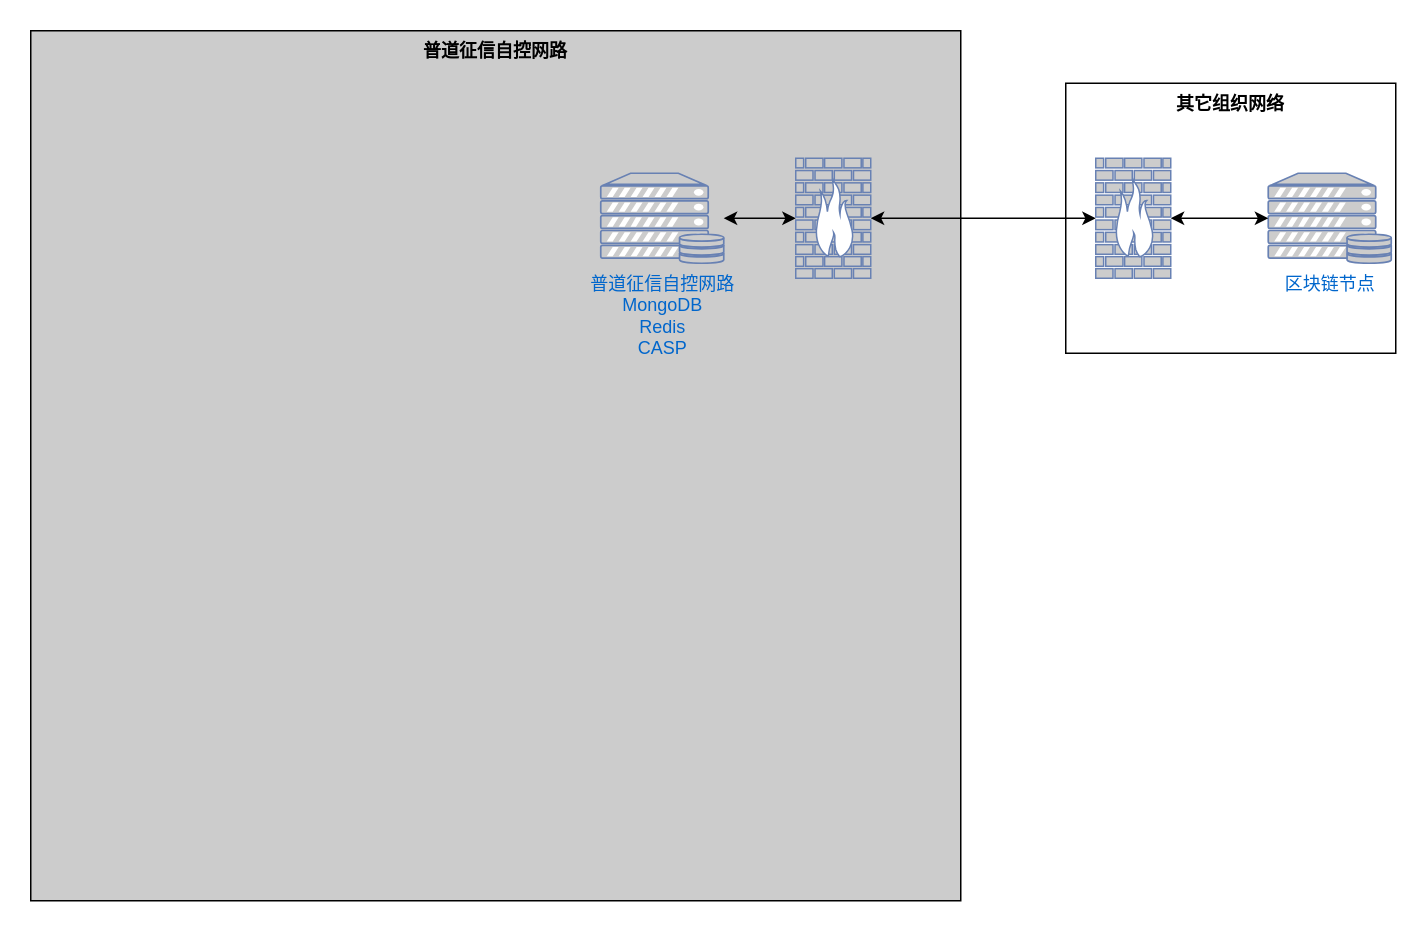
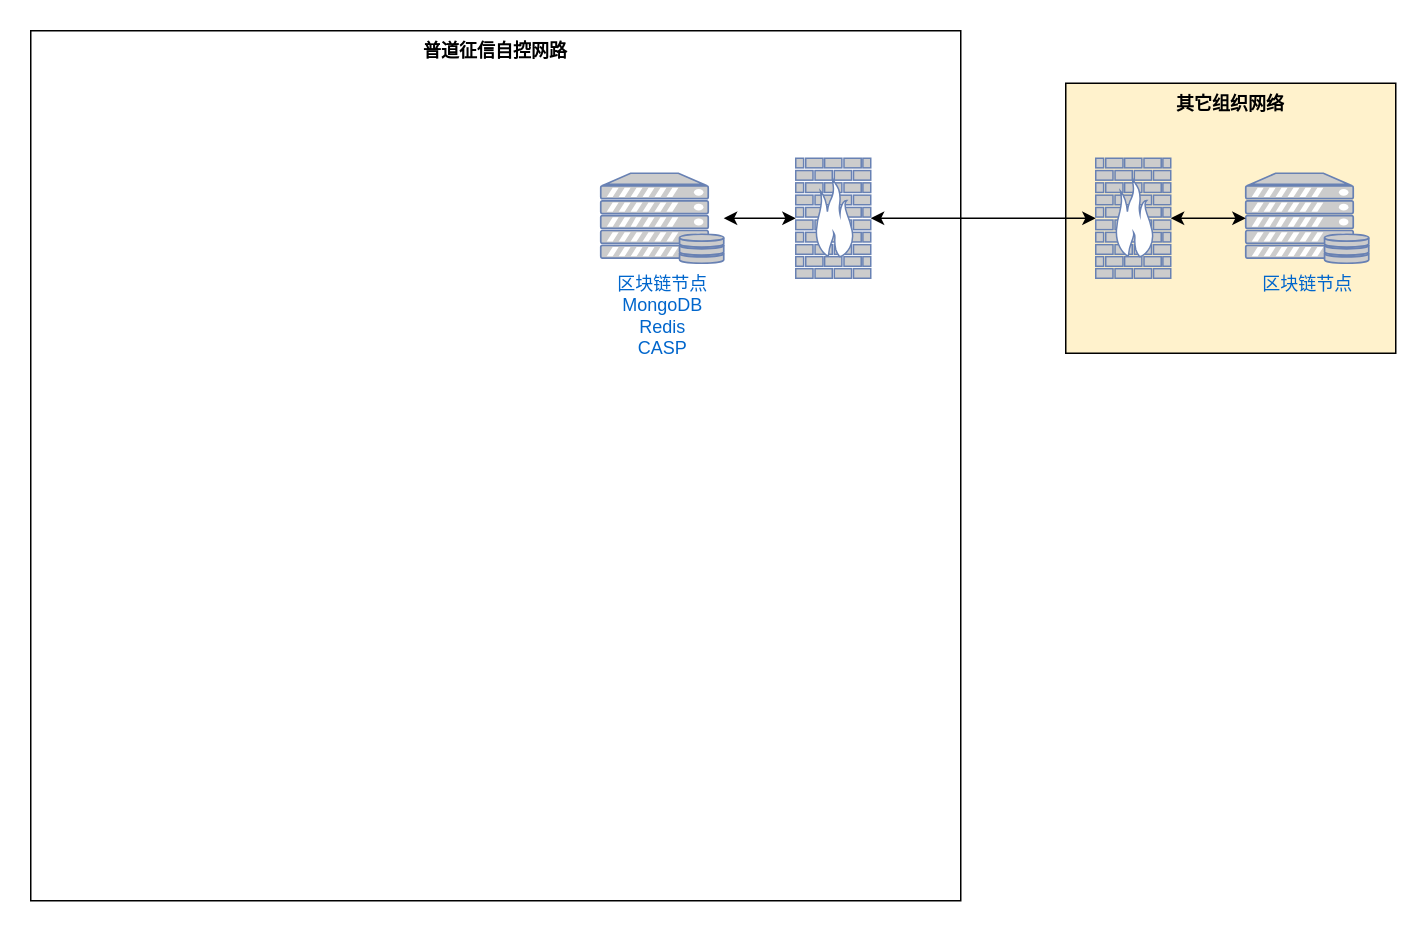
  <mxCell id="0" />
  <mxCell id="1" parent="0" />
- <mxCell id="2" value="普道征信自控网路" style="rounded=0;whiteSpace=wrap;html=1;verticalAlign=top;fontStyle=1;fillColor=#cccccc;" vertex="1" parent="1"><mxGeometry x="20" y="20" width="620" height="580" as="geometry" /></mxCell>
- <mxCell id="3" value="其它组织网络" style="whiteSpace=wrap;html=1;fontStyle=1;verticalAlign=top;" vertex="1" parent="1"><mxGeometry x="710" y="55" width="220" height="180" as="geometry" /></mxCell>
- <mxCell id="4" value="区块链节点" style="fontColor=#0066CC;verticalAlign=top;verticalLabelPosition=bottom;labelPosition=center;align=center;html=1;outlineConnect=0;fillColor=#CCCCCC;strokeColor=#6881B3;gradientColor=none;gradientDirection=north;strokeWidth=2;shape=mxgraph.networks.server_storage;" vertex="1" parent="1"><mxGeometry x="845" y="115" width="82" height="60" as="geometry" /></mxCell>
+ <mxCell id="2" value="普道征信自控网路" style="rounded=0;whiteSpace=wrap;html=1;verticalAlign=top;fontStyle=1" vertex="1" parent="1"><mxGeometry x="20" y="20" width="620" height="580" as="geometry" /></mxCell>
+ <mxCell id="3" value="其它组织网络" style="whiteSpace=wrap;html=1;fontStyle=1;verticalAlign=top;fillColor=#fff2cc;" vertex="1" parent="1"><mxGeometry x="710" y="55" width="220" height="180" as="geometry" /></mxCell>
+ <mxCell id="4" value="区块链节点" style="fontColor=#0066CC;verticalAlign=top;verticalLabelPosition=bottom;labelPosition=center;align=center;html=1;outlineConnect=0;fillColor=#CCCCCC;strokeColor=#6881B3;gradientColor=none;gradientDirection=north;strokeWidth=2;shape=mxgraph.networks.server_storage;" vertex="1" parent="1"><mxGeometry x="830" y="115" width="82" height="60" as="geometry" /></mxCell>
  <mxCell id="5" style="edgeStyle=orthogonalEdgeStyle;rounded=0;orthogonalLoop=1;jettySize=auto;html=1;startArrow=classic;startFill=1;" edge="1" parent="1" source="9" target="4"><mxGeometry relative="1" as="geometry" /></mxCell>
- <mxCell id="6" value="普道征信自控网路&lt;br&gt;MongoDB&lt;br&gt;Redis&lt;br&gt;CASP" style="fontColor=#0066CC;verticalAlign=top;verticalLabelPosition=bottom;labelPosition=center;align=center;html=1;outlineConnect=0;fillColor=#CCCCCC;strokeColor=#6881B3;gradientColor=none;gradientDirection=north;strokeWidth=2;shape=mxgraph.networks.server_storage;" vertex="1" parent="1"><mxGeometry x="400" y="115" width="82" height="60" as="geometry" /></mxCell>
+ <mxCell id="6" value="区块链节点&lt;br&gt;MongoDB&lt;br&gt;Redis&lt;br&gt;CASP" style="fontColor=#0066CC;verticalAlign=top;verticalLabelPosition=bottom;labelPosition=center;align=center;html=1;outlineConnect=0;fillColor=#CCCCCC;strokeColor=#6881B3;gradientColor=none;gradientDirection=north;strokeWidth=2;shape=mxgraph.networks.server_storage;" vertex="1" parent="1"><mxGeometry x="400" y="115" width="82" height="60" as="geometry" /></mxCell>
  <mxCell id="7" style="edgeStyle=orthogonalEdgeStyle;rounded=0;orthogonalLoop=1;jettySize=auto;html=1;startArrow=classic;startFill=1;" edge="1" parent="1" source="8" target="6"><mxGeometry relative="1" as="geometry" /></mxCell>
  <mxCell id="8" value="" style="fontColor=#0066CC;verticalAlign=top;verticalLabelPosition=bottom;labelPosition=center;align=center;html=1;outlineConnect=0;fillColor=#CCCCCC;strokeColor=#6881B3;gradientColor=none;gradientDirection=north;strokeWidth=2;shape=mxgraph.networks.firewall;" vertex="1" parent="1"><mxGeometry x="530" y="105" width="50" height="80" as="geometry" /></mxCell>
  <mxCell id="9" value="" style="fontColor=#0066CC;verticalAlign=top;verticalLabelPosition=bottom;labelPosition=center;align=center;html=1;outlineConnect=0;fillColor=#CCCCCC;strokeColor=#6881B3;gradientColor=none;gradientDirection=north;strokeWidth=2;shape=mxgraph.networks.firewall;" vertex="1" parent="1"><mxGeometry x="730" y="105" width="50" height="80" as="geometry" /></mxCell>
  <mxCell id="10" value="" style="edgeStyle=orthogonalEdgeStyle;rounded=0;orthogonalLoop=1;jettySize=auto;html=1;startArrow=classic;startFill=1;endArrow=classic;endFill=1;" edge="1" parent="1" source="8" target="9"><mxGeometry relative="1" as="geometry"><mxPoint x="580" y="145" as="sourcePoint" /><mxPoint x="830" y="145" as="targetPoint" /></mxGeometry></mxCell>
